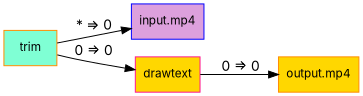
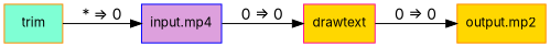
  digraph {
    fontname=Inter
    fontsize=12
    rankdir=LR
    node [color=darkorange fillcolor=gold fontname=Inter fontsize=12 shape=box style=filled]
    edge [fontname=Inter]
    n1 [color=blue fillcolor=plum label="input.mp4"]
    n2 [fillcolor=aquamarine label=trim]
    n3 [color=deeppink label=drawtext]
-   n4 [label="output.mp4"]
+   n4 [label="output.mp2"]
    n2 -> n1 [label="* => 0"]
-   n2 -> n3 [label="0 => 0"]
+   n1 -> n3 [label="0 => 0"]
    n3 -> n4 [label="0 => 0"]
  }
